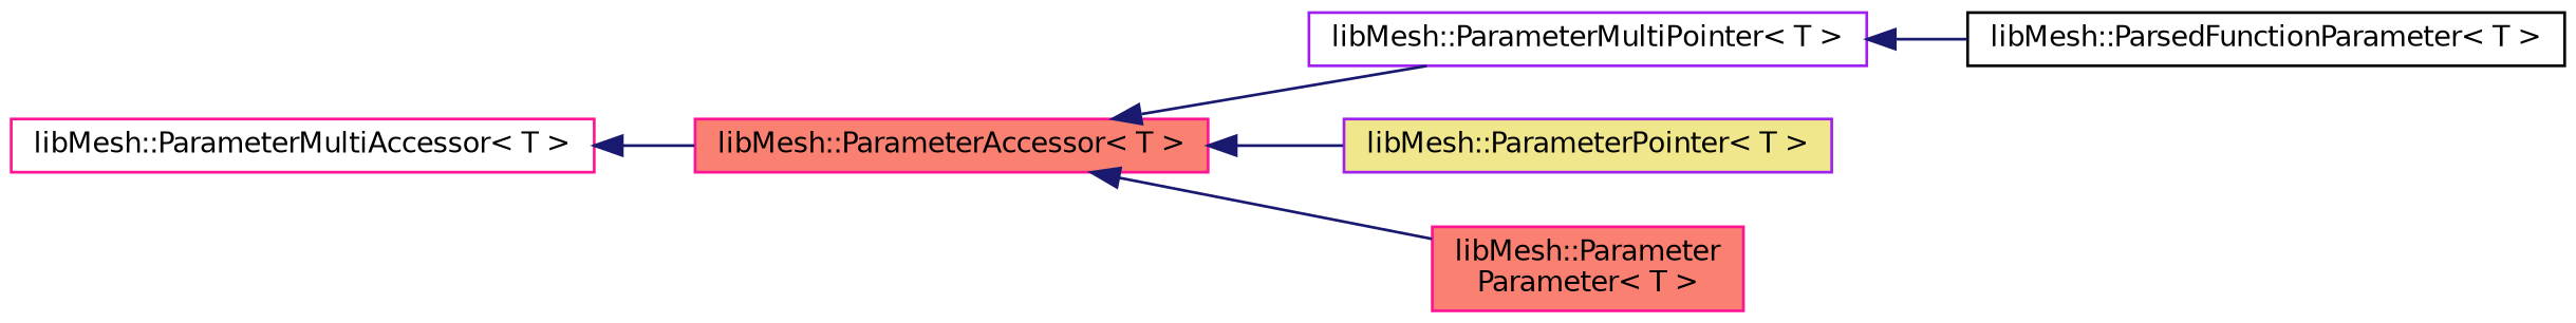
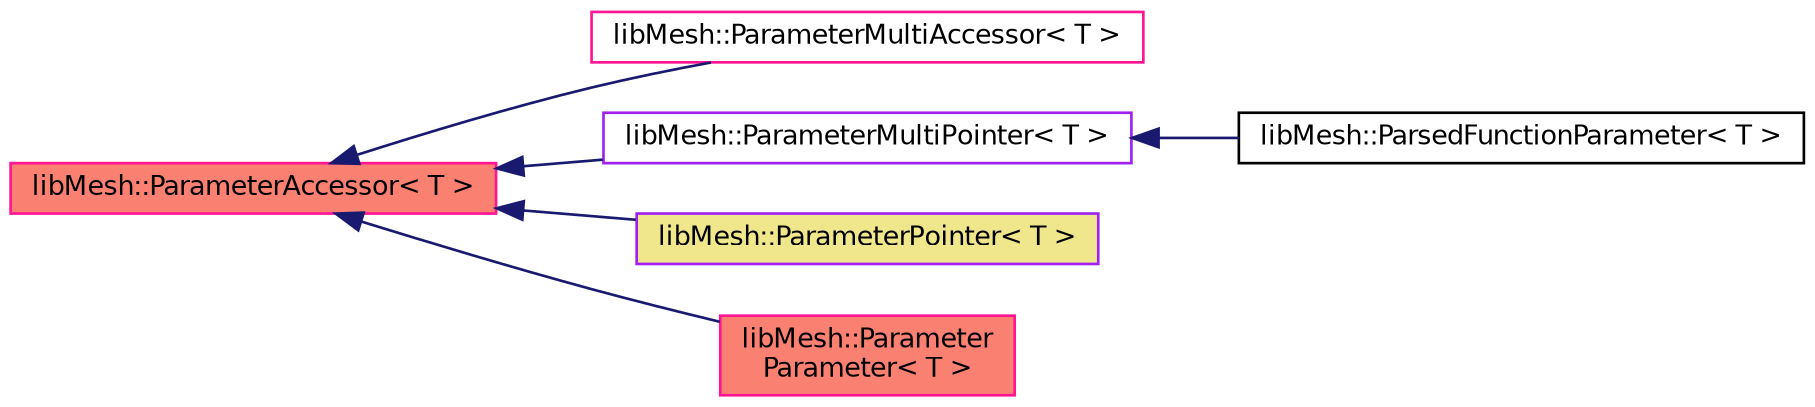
  digraph {
    rankdir=LR
    node [color=deeppink fillcolor=white fontname=Helvetica fontsize=10 shape=record style=filled]
    edge [color=midnightblue dir=back fontname=Helvetica fontsize=10 labelfontname=Helvetica labelfontsize=10 style=solid]
    n1 [fillcolor=salmon fontcolor=black height=0.2 label="libMesh::ParameterAccessor\< T \>" width=0.4]
    n2 [height=0.2 label="libMesh::ParameterMultiAccessor\< T \>" width=0.4]
    n3 [color=purple height=0.2 label="libMesh::ParameterMultiPointer\< T \>" width=0.4]
    n4 [color=purple fillcolor=khaki height=0.2 label="libMesh::ParameterPointer\< T \>" width=0.4]
    n5 [fillcolor=salmon height=0.2 label="libMesh::Parameter\lParameter\< T \>" width=0.4]
    n6 [color=black height=0.2 label="libMesh::ParsedFunctionParameter\< T \>" width=0.4]
-   n2 -> n1
+   n1 -> n2
    n1 -> n3
    n1 -> n4
    n1 -> n5
    n3 -> n6
  }
